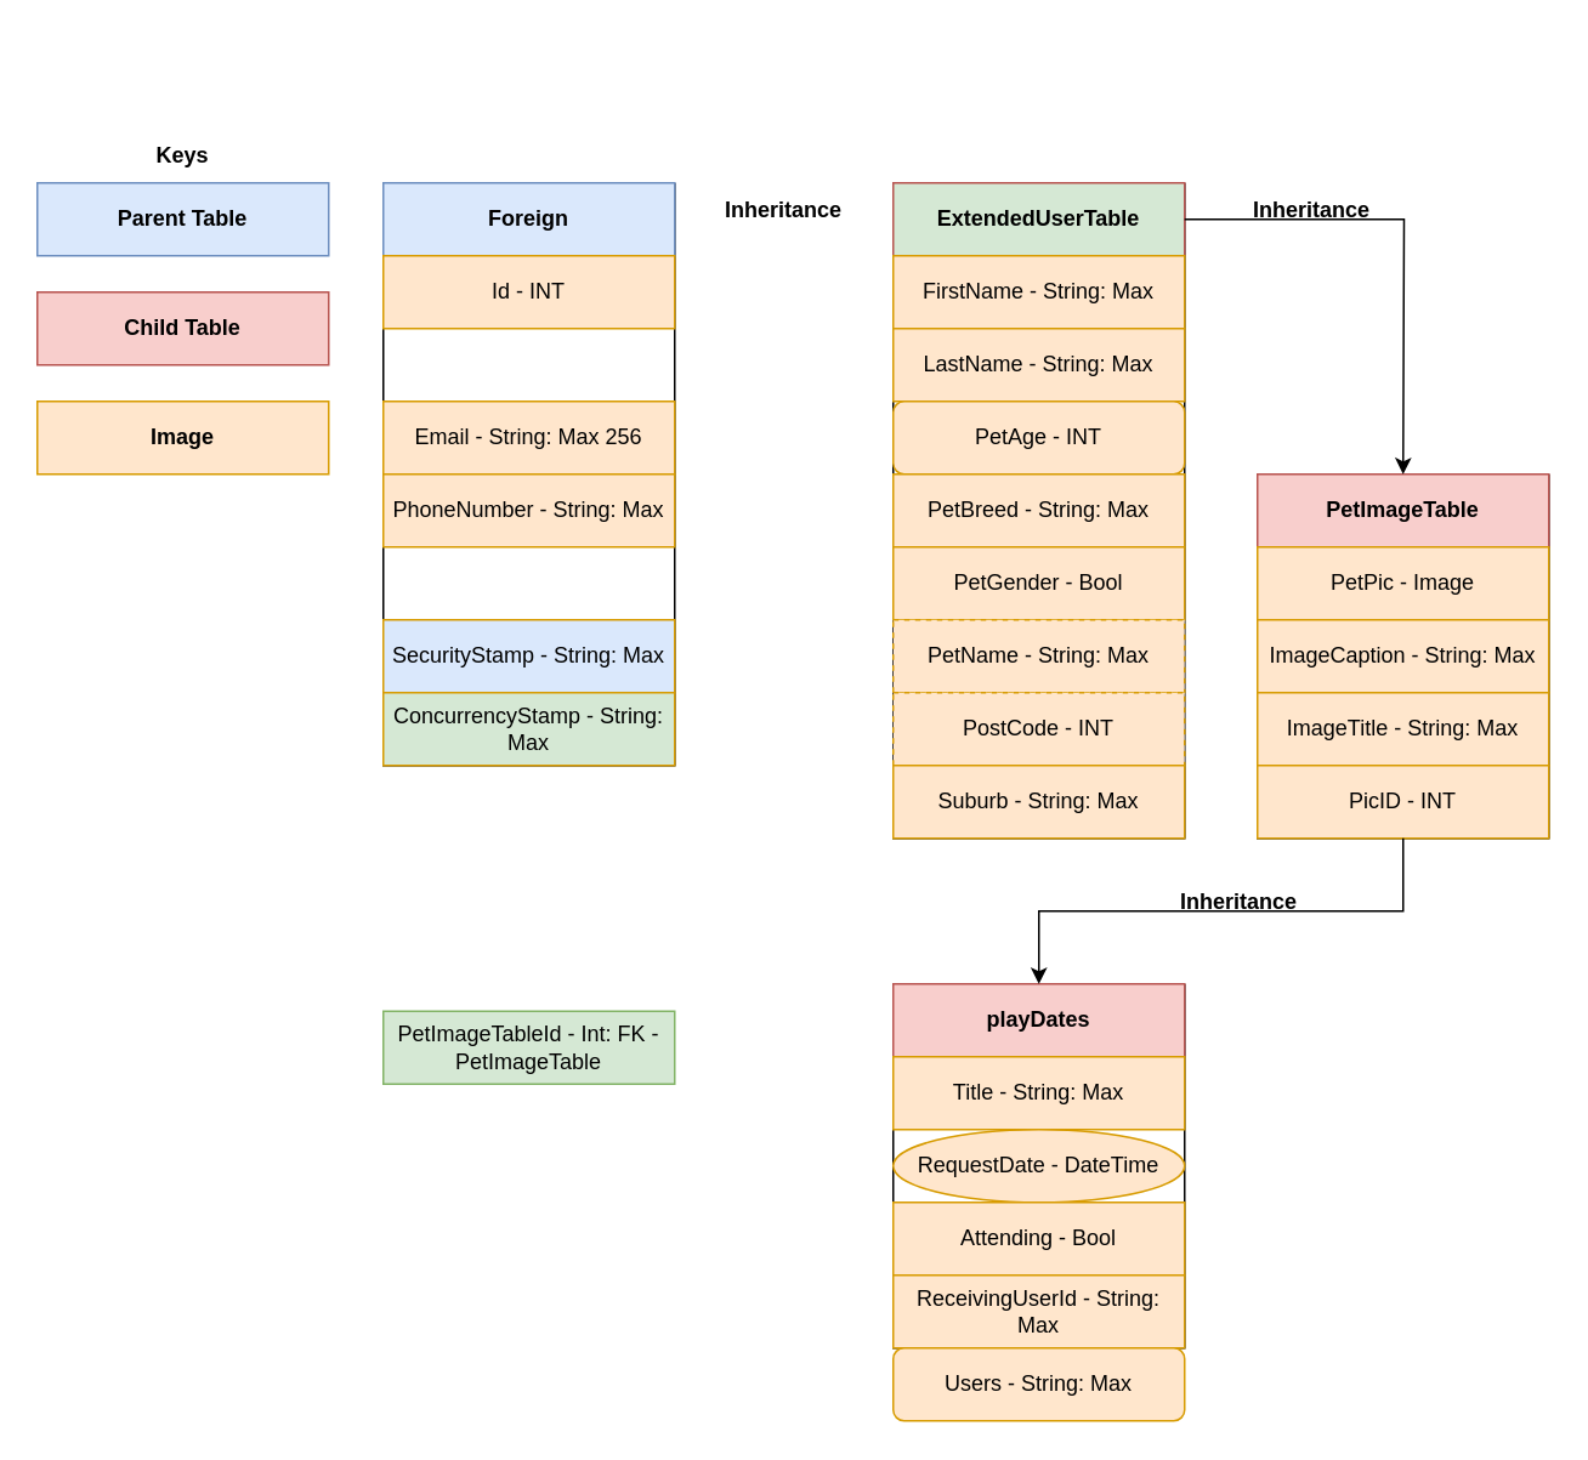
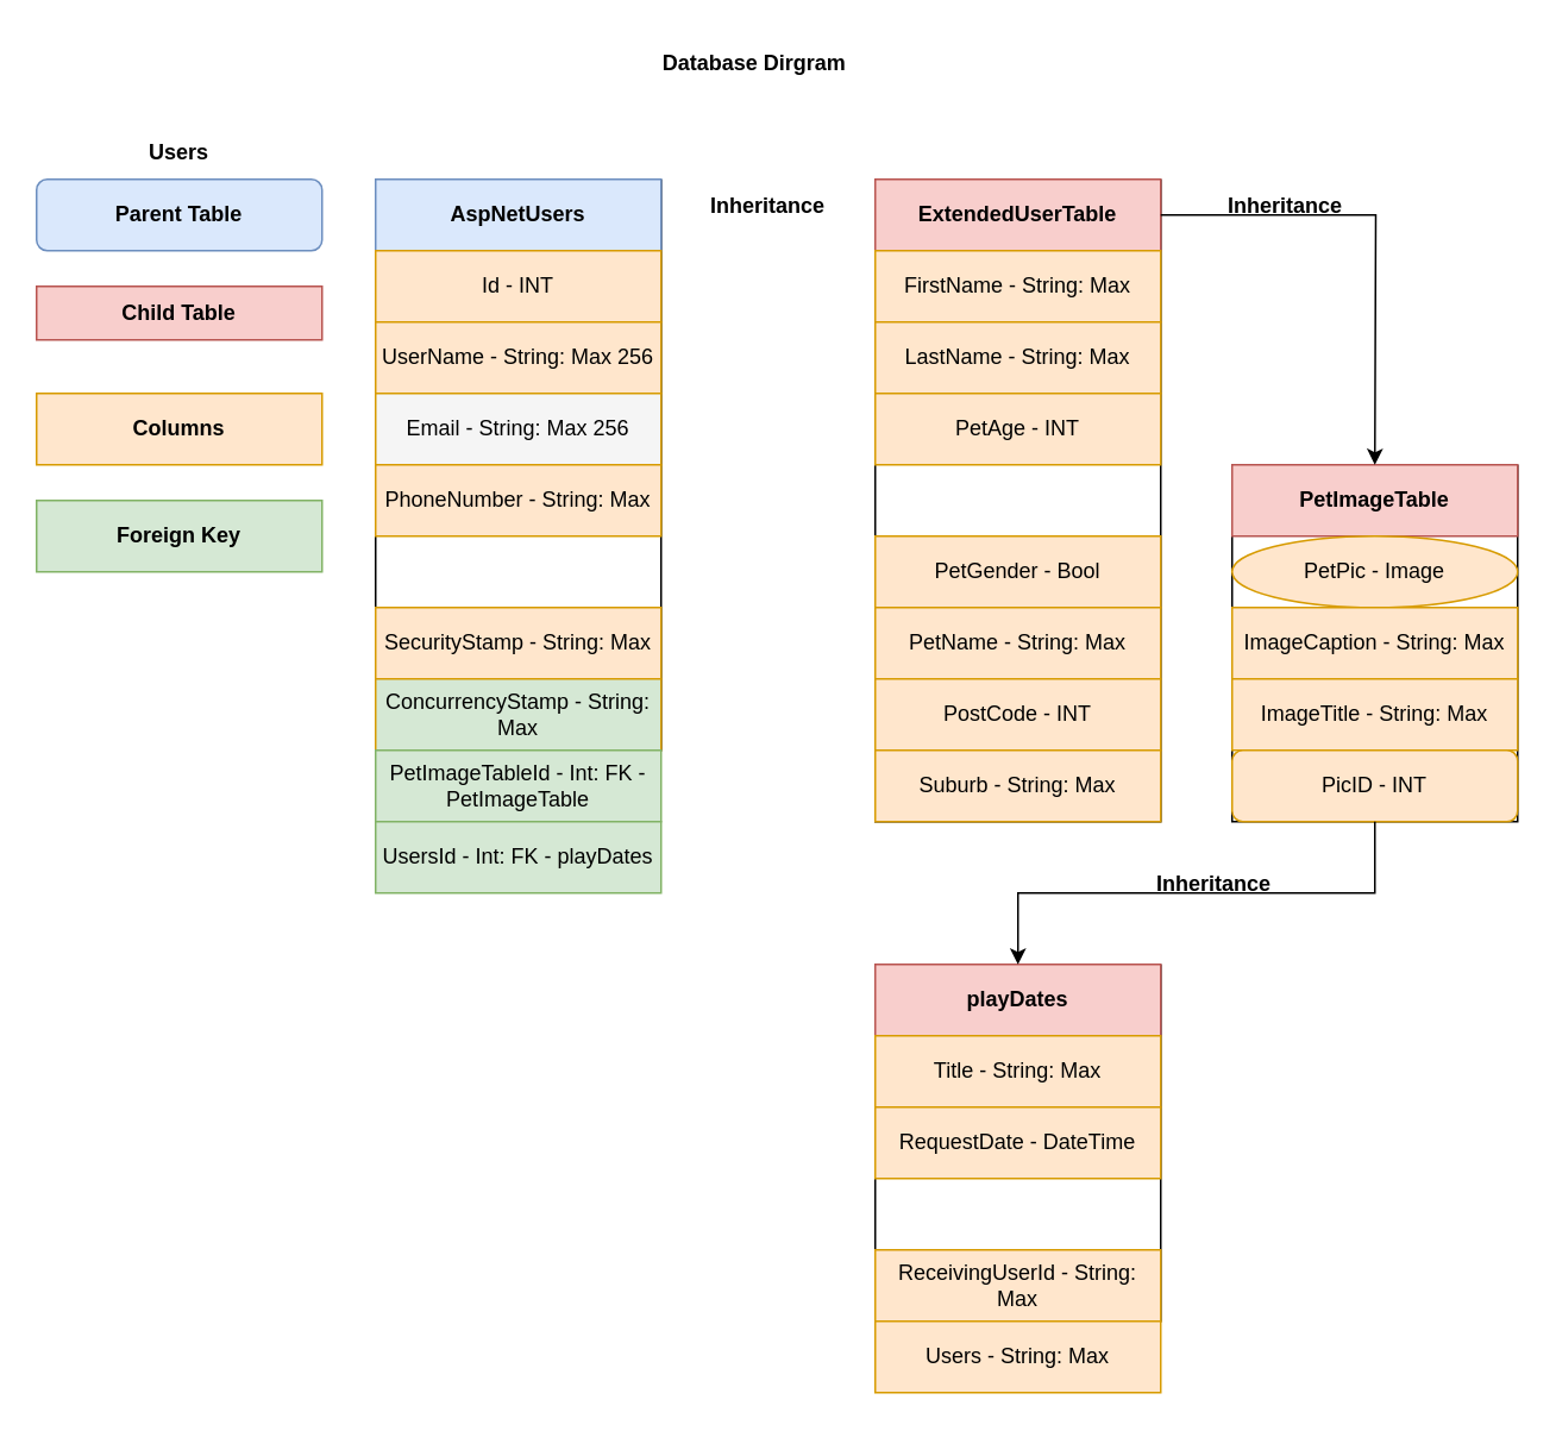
  <mxCell id="0" />
  <mxCell id="1" parent="0" />
  <mxCell id="2" value="" style="swimlane;startSize=0;" parent="1" vertex="1"><mxGeometry x="210" y="100" width="160" height="320" as="geometry" /></mxCell>
- <mxCell id="3" value="&lt;b&gt;Foreign&lt;/b&gt;" style="rounded=0;whiteSpace=wrap;html=1;fillColor=#dae8fc;strokeColor=#6c8ebf;" parent="2" vertex="1"><mxGeometry width="160" height="40" as="geometry" /></mxCell>
+ <mxCell id="3" value="&lt;b&gt;AspNetUsers&lt;/b&gt;" style="rounded=0;whiteSpace=wrap;html=1;fillColor=#dae8fc;strokeColor=#6c8ebf;" parent="2" vertex="1"><mxGeometry width="160" height="40" as="geometry" /></mxCell>
  <mxCell id="4" value="Id - INT" style="rounded=0;whiteSpace=wrap;html=1;fillColor=#ffe6cc;strokeColor=#d79b00;" parent="2" vertex="1"><mxGeometry y="40" width="160" height="40" as="geometry" /></mxCell>
- <mxCell id="6" value="Email - String: Max 256" style="rounded=0;whiteSpace=wrap;html=1;fillColor=#ffe6cc;strokeColor=#d79b00;" parent="2" vertex="1"><mxGeometry y="120" width="160" height="40" as="geometry" /></mxCell>
+ <mxCell id="5" value="UserName - String: Max 256" style="rounded=0;whiteSpace=wrap;html=1;fillColor=#ffe6cc;strokeColor=#d79b00;" parent="2" vertex="1"><mxGeometry y="80" width="160" height="40" as="geometry" /></mxCell>
+ <mxCell id="6" value="Email - String: Max 256" style="rounded=0;whiteSpace=wrap;html=1;fillColor=#f5f5f5;strokeColor=#d79b00;" parent="2" vertex="1"><mxGeometry y="120" width="160" height="40" as="geometry" /></mxCell>
  <mxCell id="7" value="PhoneNumber - String: Max" style="rounded=0;whiteSpace=wrap;html=1;fillColor=#ffe6cc;strokeColor=#d79b00;" parent="2" vertex="1"><mxGeometry y="160" width="160" height="40" as="geometry" /></mxCell>
- <mxCell id="8" value="SecurityStamp - String: Max" style="rounded=0;whiteSpace=wrap;html=1;fillColor=#dae8fc;strokeColor=#d79b00;" parent="2" vertex="1"><mxGeometry y="240" width="160" height="40" as="geometry" /></mxCell>
+ <mxCell id="8" value="SecurityStamp - String: Max" style="rounded=0;whiteSpace=wrap;html=1;fillColor=#ffe6cc;strokeColor=#d79b00;" parent="2" vertex="1"><mxGeometry y="240" width="160" height="40" as="geometry" /></mxCell>
  <mxCell id="9" value="ConcurrencyStamp - String: Max" style="rounded=0;whiteSpace=wrap;html=1;fillColor=#d5e8d4;strokeColor=#d79b00;" parent="2" vertex="1"><mxGeometry y="280" width="160" height="40" as="geometry" /></mxCell>
  <mxCell id="10" value="" style="swimlane;startSize=0;" parent="1" vertex="1"><mxGeometry x="490" y="100" width="160" height="360" as="geometry" /></mxCell>
- <mxCell id="11" value="&lt;b&gt;ExtendedUserTable&lt;/b&gt;" style="rounded=0;whiteSpace=wrap;html=1;fillColor=#d5e8d4;strokeColor=#b85450;" parent="10" vertex="1"><mxGeometry width="160" height="40" as="geometry" /></mxCell>
+ <mxCell id="11" value="&lt;b&gt;ExtendedUserTable&lt;/b&gt;" style="rounded=0;whiteSpace=wrap;html=1;fillColor=#f8cecc;strokeColor=#b85450;" parent="10" vertex="1"><mxGeometry width="160" height="40" as="geometry" /></mxCell>
  <mxCell id="12" value="FirstName - String: Max" style="rounded=0;whiteSpace=wrap;html=1;fillColor=#ffe6cc;strokeColor=#d79b00;" parent="10" vertex="1"><mxGeometry y="40" width="160" height="40" as="geometry" /></mxCell>
  <mxCell id="13" value="LastName - String: Max" style="rounded=0;whiteSpace=wrap;html=1;fillColor=#ffe6cc;strokeColor=#d79b00;" parent="10" vertex="1"><mxGeometry y="80" width="160" height="40" as="geometry" /></mxCell>
- <mxCell id="14" value="PetAge - INT" style="whiteSpace=wrap;html=1;fillColor=#ffe6cc;strokeColor=#d79b00;rounded=1;" parent="10" vertex="1"><mxGeometry y="120" width="160" height="40" as="geometry" /></mxCell>
- <mxCell id="15" value="PetBreed - String: Max" style="rounded=0;whiteSpace=wrap;html=1;fillColor=#ffe6cc;strokeColor=#d79b00;" parent="10" vertex="1"><mxGeometry y="160" width="160" height="40" as="geometry" /></mxCell>
+ <mxCell id="14" value="PetAge - INT" style="rounded=0;whiteSpace=wrap;html=1;fillColor=#ffe6cc;strokeColor=#d79b00;" parent="10" vertex="1"><mxGeometry y="120" width="160" height="40" as="geometry" /></mxCell>
  <mxCell id="16" value="PetGender - Bool" style="rounded=0;whiteSpace=wrap;html=1;fillColor=#ffe6cc;strokeColor=#d79b00;" parent="10" vertex="1"><mxGeometry y="200" width="160" height="40" as="geometry" /></mxCell>
- <mxCell id="17" value="PetName - String: Max" style="rounded=0;whiteSpace=wrap;html=1;fillColor=#ffe6cc;strokeColor=#d79b00;dashed=1;" parent="10" vertex="1"><mxGeometry y="240" width="160" height="40" as="geometry" /></mxCell>
- <mxCell id="18" value="PostCode - INT" style="rounded=0;whiteSpace=wrap;html=1;fillColor=#ffe6cc;strokeColor=#d79b00;dashed=1;" parent="10" vertex="1"><mxGeometry y="280" width="160" height="40" as="geometry" /></mxCell>
+ <mxCell id="17" value="PetName - String: Max" style="rounded=0;whiteSpace=wrap;html=1;fillColor=#ffe6cc;strokeColor=#d79b00;" parent="10" vertex="1"><mxGeometry y="240" width="160" height="40" as="geometry" /></mxCell>
+ <mxCell id="18" value="PostCode - INT" style="rounded=0;whiteSpace=wrap;html=1;fillColor=#ffe6cc;strokeColor=#d79b00;" parent="10" vertex="1"><mxGeometry y="280" width="160" height="40" as="geometry" /></mxCell>
  <mxCell id="19" value="Suburb - String: Max" style="rounded=0;whiteSpace=wrap;html=1;fillColor=#ffe6cc;strokeColor=#d79b00;" parent="10" vertex="1"><mxGeometry y="320" width="160" height="40" as="geometry" /></mxCell>
- <mxCell id="20" value="&lt;b&gt;Parent Table&lt;/b&gt;" style="rounded=0;whiteSpace=wrap;html=1;fillColor=#dae8fc;strokeColor=#6c8ebf;" parent="1" vertex="1"><mxGeometry x="20" y="100" width="160" height="40" as="geometry" /></mxCell>
- <mxCell id="21" value="&lt;b&gt;Image&lt;/b&gt;" style="rounded=0;whiteSpace=wrap;html=1;fillColor=#ffe6cc;strokeColor=#d79b00;" parent="1" vertex="1"><mxGeometry x="20" y="220" width="160" height="40" as="geometry" /></mxCell>
+ <mxCell id="20" value="&lt;b&gt;Parent Table&lt;/b&gt;" style="whiteSpace=wrap;html=1;fillColor=#dae8fc;strokeColor=#6c8ebf;rounded=1;" parent="1" vertex="1"><mxGeometry x="20" y="100" width="160" height="40" as="geometry" /></mxCell>
+ <mxCell id="21" value="&lt;b&gt;Columns&lt;/b&gt;" style="rounded=0;whiteSpace=wrap;html=1;fillColor=#ffe6cc;strokeColor=#d79b00;" parent="1" vertex="1"><mxGeometry x="20" y="220" width="160" height="40" as="geometry" /></mxCell>
  <mxCell id="22" value="&lt;b&gt;Inheritance&lt;/b&gt;" style="text;html=1;strokeColor=none;fillColor=none;align=center;verticalAlign=middle;whiteSpace=wrap;rounded=0;" parent="1" vertex="1"><mxGeometry x="400" y="100" width="60" height="30" as="geometry" /></mxCell>
- <mxCell id="23" value="&lt;b&gt;Child Table&lt;/b&gt;" style="rounded=0;whiteSpace=wrap;html=1;fillColor=#f8cecc;strokeColor=#b85450;" parent="1" vertex="1"><mxGeometry x="20" y="160" width="160" height="40" as="geometry" /></mxCell>
- <mxCell id="24" value="&lt;b&gt;Keys&lt;/b&gt;" style="text;html=1;strokeColor=none;fillColor=none;align=center;verticalAlign=middle;whiteSpace=wrap;rounded=0;" parent="1" vertex="1"><mxGeometry x="70" y="70" width="60" height="30" as="geometry" /></mxCell>
+ <mxCell id="23" value="&lt;b&gt;Child Table&lt;/b&gt;" style="rounded=0;whiteSpace=wrap;html=1;fillColor=#f8cecc;strokeColor=#b85450;" parent="1" vertex="1"><mxGeometry x="20" y="160" width="160" height="30" as="geometry" /></mxCell>
+ <mxCell id="24" value="&lt;b&gt;Users&lt;/b&gt;" style="text;html=1;strokeColor=none;fillColor=none;align=center;verticalAlign=middle;whiteSpace=wrap;rounded=0;" parent="1" vertex="1"><mxGeometry x="70" y="70" width="60" height="30" as="geometry" /></mxCell>
  <mxCell id="25" value="" style="swimlane;startSize=0;" parent="1" vertex="1"><mxGeometry x="690" y="260" width="160" height="200" as="geometry" /></mxCell>
  <mxCell id="26" value="&lt;b&gt;PetImageTable&lt;/b&gt;" style="rounded=0;whiteSpace=wrap;html=1;fillColor=#f8cecc;strokeColor=#b85450;" parent="25" vertex="1"><mxGeometry width="160" height="40" as="geometry" /></mxCell>
- <mxCell id="27" value="PetPic - Image" style="rounded=0;whiteSpace=wrap;html=1;fillColor=#ffe6cc;strokeColor=#d79b00;" parent="25" vertex="1"><mxGeometry y="40" width="160" height="40" as="geometry" /></mxCell>
+ <mxCell id="27" value="PetPic - Image" style="ellipse;whiteSpace=wrap;html=1;fillColor=#ffe6cc;strokeColor=#d79b00;" parent="25" vertex="1"><mxGeometry y="40" width="160" height="40" as="geometry" /></mxCell>
  <mxCell id="28" value="ImageCaption - String: Max" style="rounded=0;whiteSpace=wrap;html=1;fillColor=#ffe6cc;strokeColor=#d79b00;" parent="25" vertex="1"><mxGeometry y="80" width="160" height="40" as="geometry" /></mxCell>
  <mxCell id="29" value="ImageTitle - String: Max" style="rounded=0;whiteSpace=wrap;html=1;fillColor=#ffe6cc;strokeColor=#d79b00;" parent="25" vertex="1"><mxGeometry y="120" width="160" height="40" as="geometry" /></mxCell>
- <mxCell id="30" value="PicID - INT" style="rounded=0;whiteSpace=wrap;html=1;fillColor=#ffe6cc;strokeColor=#d79b00;" parent="25" vertex="1"><mxGeometry y="160" width="160" height="40" as="geometry" /></mxCell>
+ <mxCell id="30" value="PicID - INT" style="whiteSpace=wrap;html=1;fillColor=#ffe6cc;strokeColor=#d79b00;rounded=1;" parent="25" vertex="1"><mxGeometry y="160" width="160" height="40" as="geometry" /></mxCell>
  <mxCell id="31" value="&lt;b&gt;Inheritance&lt;/b&gt;" style="text;html=1;strokeColor=none;fillColor=none;align=center;verticalAlign=middle;whiteSpace=wrap;rounded=0;" parent="1" vertex="1"><mxGeometry x="690" y="100" width="60" height="30" as="geometry" /></mxCell>
  <mxCell id="32" value="" style="edgeStyle=orthogonalEdgeStyle;rounded=0;orthogonalLoop=1;jettySize=auto;html=1;" parent="1" source="11" edge="1"><mxGeometry relative="1" as="geometry"><mxPoint x="770" y="260" as="targetPoint" /></mxGeometry></mxCell>
+ <mxCell id="33" value="&lt;b&gt;Database Dirgram&amp;nbsp; &amp;nbsp;&lt;/b&gt;" style="text;html=1;strokeColor=none;fillColor=none;align=center;verticalAlign=middle;whiteSpace=wrap;rounded=0;" parent="1" vertex="1"><mxGeometry x="350" y="20" width="155" height="30" as="geometry" /></mxCell>
  <mxCell id="34" value="" style="swimlane;startSize=0;" vertex="1" parent="1"><mxGeometry x="490" y="540" width="160" height="200" as="geometry" /></mxCell>
  <mxCell id="35" value="&lt;b&gt;playDates&lt;/b&gt;" style="rounded=0;whiteSpace=wrap;html=1;fillColor=#f8cecc;strokeColor=#b85450;" vertex="1" parent="34"><mxGeometry width="160" height="40" as="geometry" /></mxCell>
  <mxCell id="36" value="Title - String: Max" style="rounded=0;whiteSpace=wrap;html=1;fillColor=#ffe6cc;strokeColor=#d79b00;" vertex="1" parent="34"><mxGeometry y="40" width="160" height="40" as="geometry" /></mxCell>
- <mxCell id="37" value="RequestDate - DateTime" style="ellipse;whiteSpace=wrap;html=1;fillColor=#ffe6cc;strokeColor=#d79b00;" vertex="1" parent="34"><mxGeometry y="80" width="160" height="40" as="geometry" /></mxCell>
- <mxCell id="38" value="Attending - Bool" style="rounded=0;whiteSpace=wrap;html=1;fillColor=#ffe6cc;strokeColor=#d79b00;" vertex="1" parent="34"><mxGeometry y="120" width="160" height="40" as="geometry" /></mxCell>
+ <mxCell id="37" value="RequestDate - DateTime" style="rounded=0;whiteSpace=wrap;html=1;fillColor=#ffe6cc;strokeColor=#d79b00;" vertex="1" parent="34"><mxGeometry y="80" width="160" height="40" as="geometry" /></mxCell>
  <mxCell id="39" value="ReceivingUserId - String: Max" style="rounded=0;whiteSpace=wrap;html=1;fillColor=#ffe6cc;strokeColor=#d79b00;" vertex="1" parent="34"><mxGeometry y="160" width="160" height="40" as="geometry" /></mxCell>
  <mxCell id="40" value="" style="edgeStyle=orthogonalEdgeStyle;rounded=0;orthogonalLoop=1;jettySize=auto;html=1;exitX=0.5;exitY=1;exitDx=0;exitDy=0;entryX=0.5;entryY=0;entryDx=0;entryDy=0;" edge="1" parent="1" source="25" target="35"><mxGeometry relative="1" as="geometry"><mxPoint x="780" y="660" as="targetPoint" /><mxPoint x="660" y="520" as="sourcePoint" /></mxGeometry></mxCell>
  <mxCell id="41" value="&lt;b&gt;Inheritance&lt;/b&gt;" style="text;html=1;strokeColor=none;fillColor=none;align=center;verticalAlign=middle;whiteSpace=wrap;rounded=0;" vertex="1" parent="1"><mxGeometry x="650" y="480" width="60" height="30" as="geometry" /></mxCell>
- <mxCell id="42" value="Users - String: Max" style="whiteSpace=wrap;html=1;fillColor=#ffe6cc;strokeColor=#d79b00;rounded=1;" vertex="1" parent="1"><mxGeometry x="490" y="740" width="160" height="40" as="geometry" /></mxCell>
- <mxCell id="43" value="PetImageTableId - Int: FK - PetImageTable" style="rounded=0;whiteSpace=wrap;html=1;fillColor=#d5e8d4;strokeColor=#82b366;" vertex="1" parent="1"><mxGeometry x="210" y="555" width="160" height="40" as="geometry" /></mxCell>
+ <mxCell id="42" value="Users - String: Max" style="rounded=0;whiteSpace=wrap;html=1;fillColor=#ffe6cc;strokeColor=#d79b00;" vertex="1" parent="1"><mxGeometry x="490" y="740" width="160" height="40" as="geometry" /></mxCell>
+ <mxCell id="43" value="PetImageTableId - Int: FK - PetImageTable" style="rounded=0;whiteSpace=wrap;html=1;fillColor=#d5e8d4;strokeColor=#82b366;" vertex="1" parent="1"><mxGeometry x="210" y="420" width="160" height="40" as="geometry" /></mxCell>
+ <mxCell id="44" value="UsersId - Int: FK - playDates" style="rounded=0;whiteSpace=wrap;html=1;fillColor=#d5e8d4;strokeColor=#82b366;" vertex="1" parent="1"><mxGeometry x="210" y="460" width="160" height="40" as="geometry" /></mxCell>
+ <mxCell id="45" value="&lt;b&gt;Foreign Key&lt;/b&gt;" style="rounded=0;whiteSpace=wrap;html=1;fillColor=#d5e8d4;strokeColor=#82b366;" vertex="1" parent="1"><mxGeometry x="20" y="280" width="160" height="40" as="geometry" /></mxCell>
